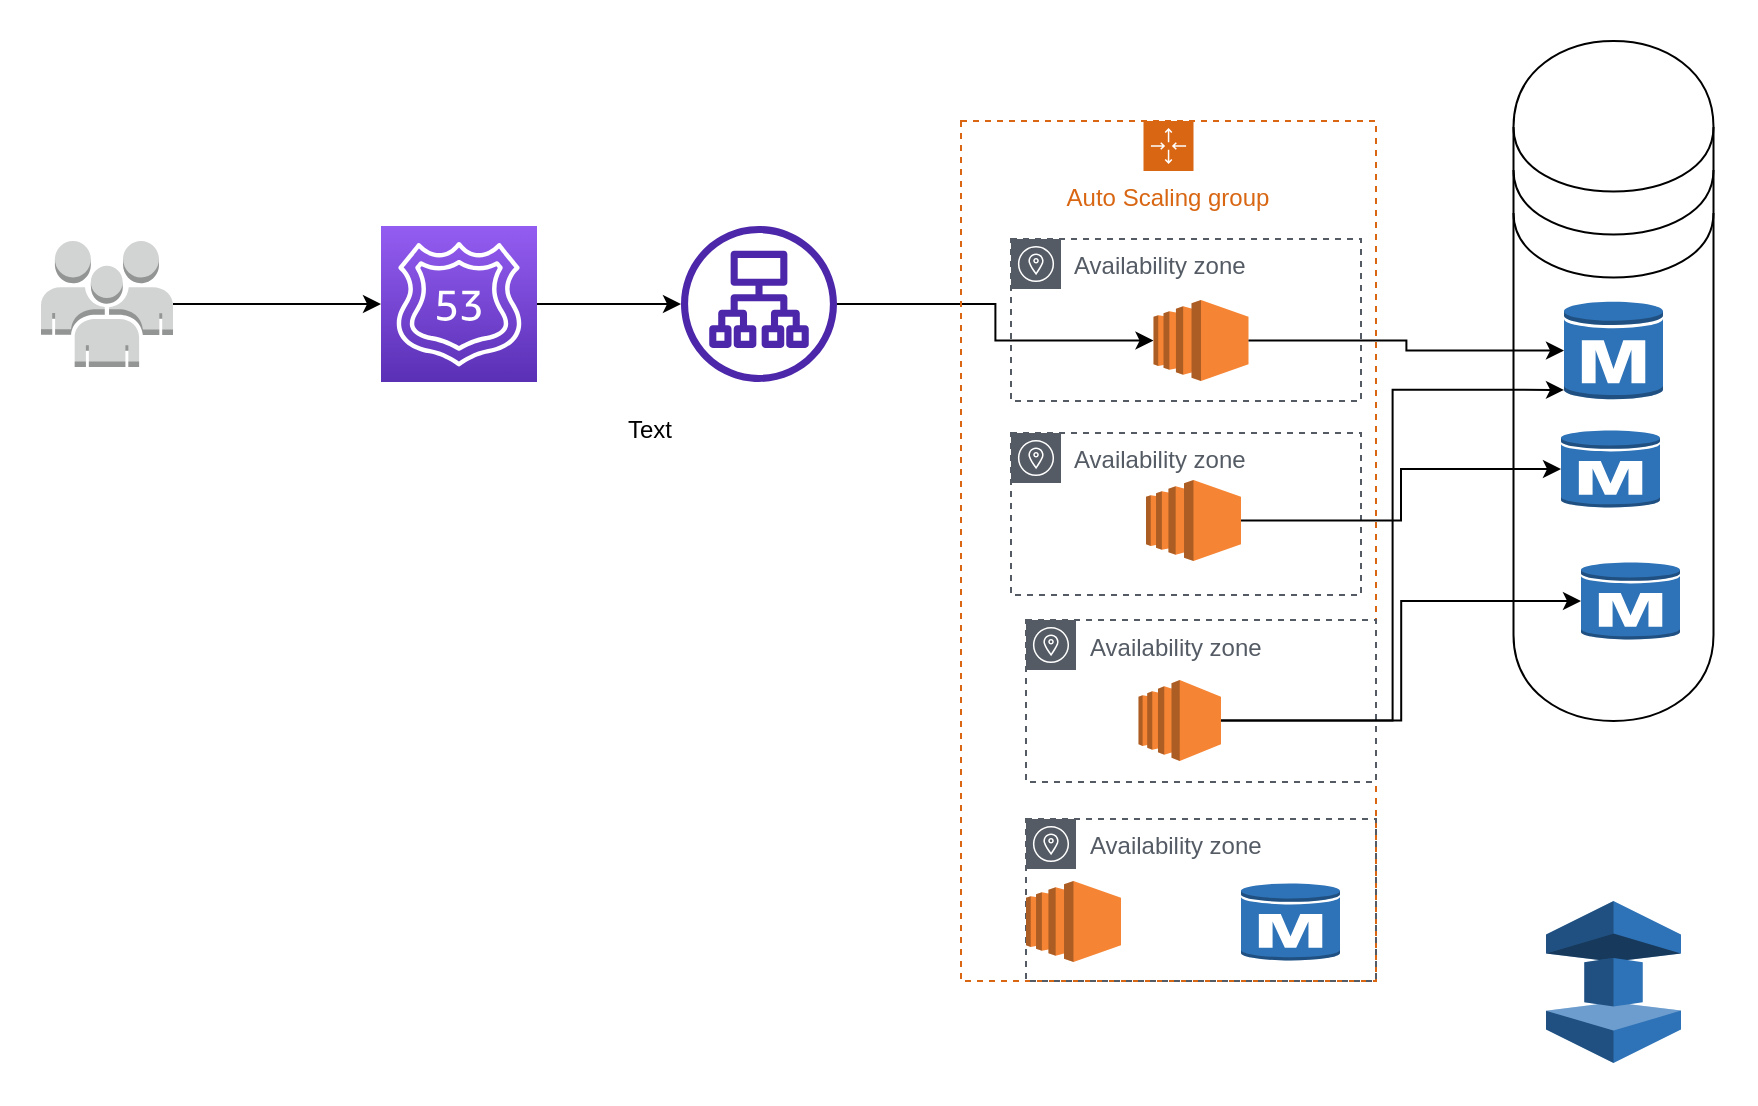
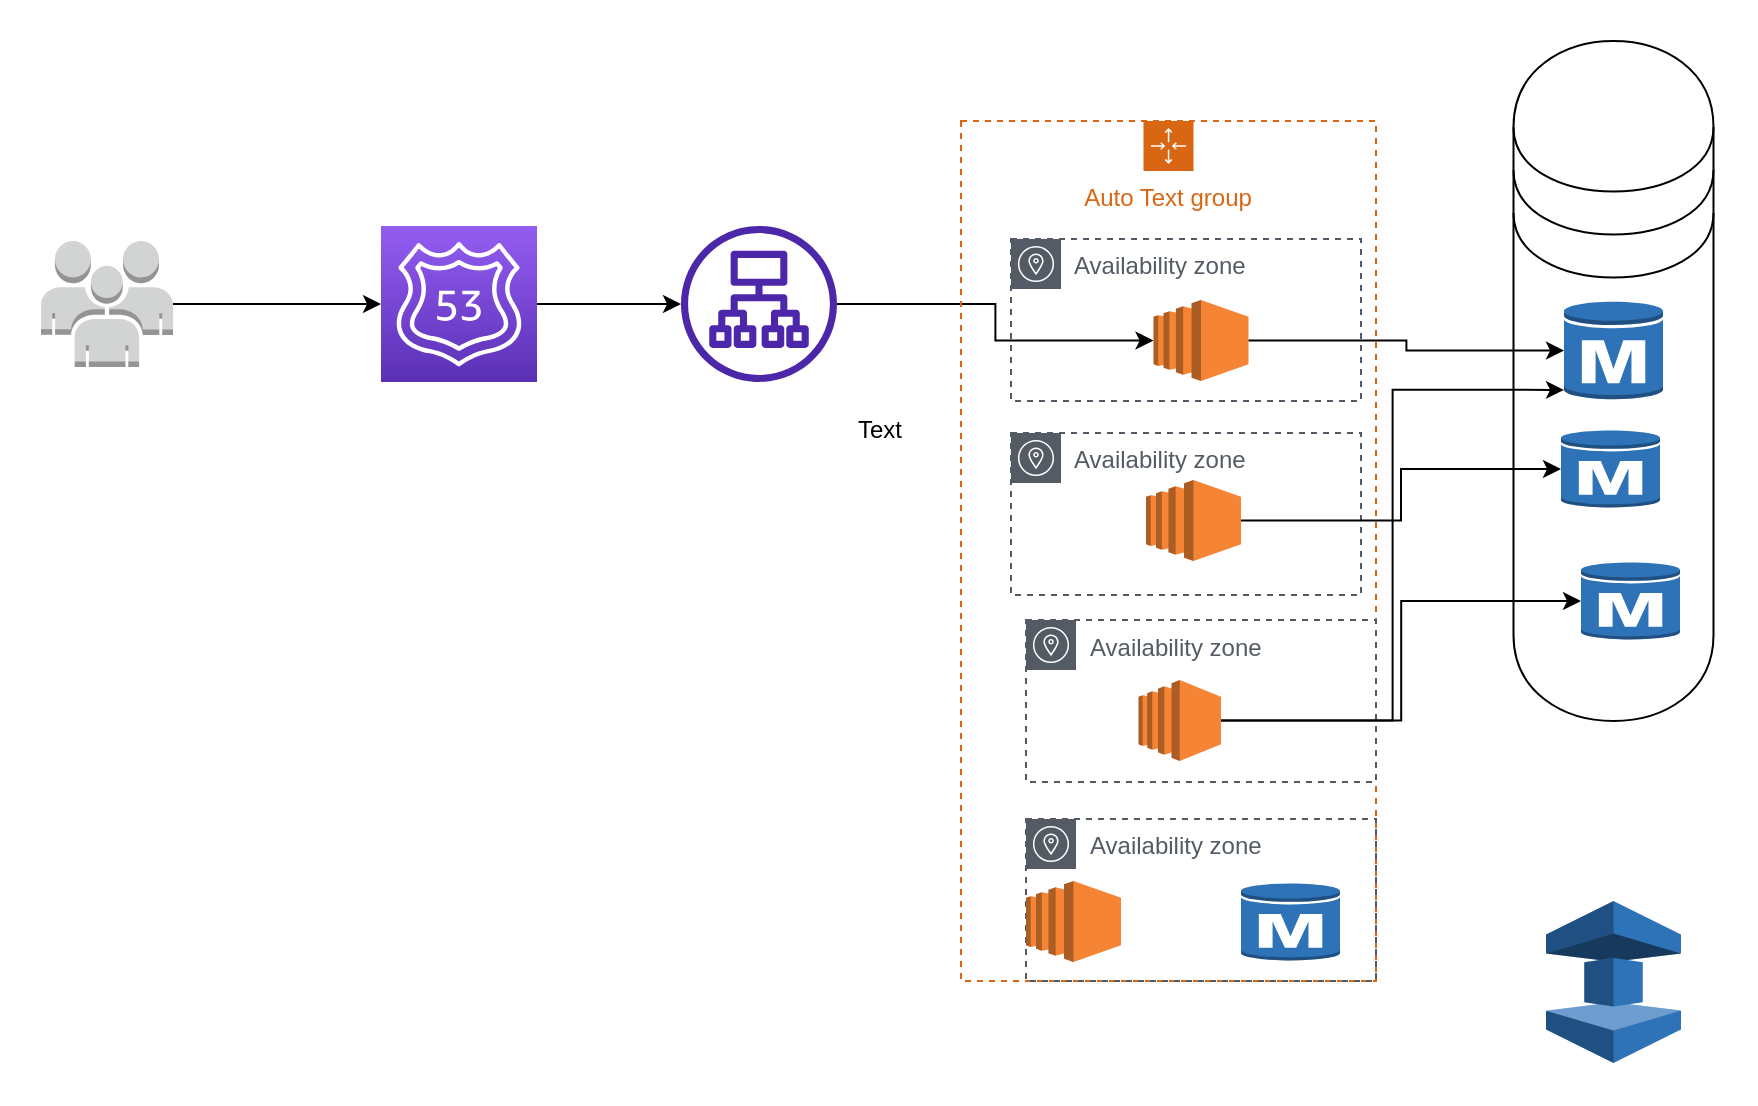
  <mxCell id="0" />
  <mxCell id="1" parent="0" />
  <mxCell id="2" value="" style="edgeStyle=orthogonalEdgeStyle;rounded=0;orthogonalLoop=1;jettySize=auto;html=1;" edge="1" parent="1" source="3" target="7"><mxGeometry relative="1" as="geometry" /></mxCell>
  <mxCell id="3" value="" style="sketch=0;points=[[0,0,0],[0.25,0,0],[0.5,0,0],[0.75,0,0],[1,0,0],[0,1,0],[0.25,1,0],[0.5,1,0],[0.75,1,0],[1,1,0],[0,0.25,0],[0,0.5,0],[0,0.75,0],[1,0.25,0],[1,0.5,0],[1,0.75,0]];outlineConnect=0;fontColor=#232F3E;gradientColor=#945DF2;gradientDirection=north;fillColor=#5A30B5;strokeColor=#ffffff;dashed=0;verticalLabelPosition=bottom;verticalAlign=top;align=center;html=1;fontSize=12;fontStyle=0;aspect=fixed;shape=mxgraph.aws4.resourceIcon;resIcon=mxgraph.aws4.route_53;" vertex="1" parent="1"><mxGeometry x="190" y="112.5" width="78" height="78" as="geometry" /></mxCell>
  <mxCell id="4" value="" style="outlineConnect=0;dashed=0;verticalLabelPosition=bottom;verticalAlign=top;align=center;html=1;shape=mxgraph.aws3.users;fillColor=#D2D3D3;gradientColor=none;" vertex="1" parent="1"><mxGeometry y="120" width="66" height="63" as="geometry" x="20" /></mxCell>
  <mxCell id="5" value="" style="endArrow=classic;html=1;rounded=0;" edge="1" parent="1" source="4" target="3"><mxGeometry width="50" height="50" relative="1" as="geometry"><mxPoint x="410" y="240" as="sourcePoint" /><mxPoint x="460" y="190" as="targetPoint" /></mxGeometry></mxCell>
  <mxCell id="6" value="" style="edgeStyle=orthogonalEdgeStyle;rounded=0;orthogonalLoop=1;jettySize=auto;html=1;" edge="1" parent="1" source="7" target="12"><mxGeometry relative="1" as="geometry" /></mxCell>
  <mxCell id="7" value="" style="sketch=0;outlineConnect=0;fontColor=#232F3E;gradientColor=none;fillColor=#4D27AA;strokeColor=none;dashed=0;verticalLabelPosition=bottom;verticalAlign=top;align=center;html=1;fontSize=12;fontStyle=0;aspect=fixed;pointerEvents=1;shape=mxgraph.aws4.application_load_balancer;" vertex="1" parent="1"><mxGeometry x="340" y="112.5" width="78" height="78" as="geometry" /></mxCell>
- <mxCell id="8" value="Auto Scaling group" style="points=[[0,0],[0.25,0],[0.5,0],[0.75,0],[1,0],[1,0.25],[1,0.5],[1,0.75],[1,1],[0.75,1],[0.5,1],[0.25,1],[0,1],[0,0.75],[0,0.5],[0,0.25]];outlineConnect=0;gradientColor=none;html=1;whiteSpace=wrap;fontSize=12;fontStyle=0;container=1;pointerEvents=0;collapsible=0;recursiveResize=0;shape=mxgraph.aws4.groupCenter;grIcon=mxgraph.aws4.group_auto_scaling_group;grStroke=1;strokeColor=#D86613;fillColor=none;verticalAlign=top;align=center;fontColor=#D86613;dashed=1;spacingTop=25;" vertex="1" parent="1"><mxGeometry x="480" y="60" width="207.5" height="430" as="geometry" /></mxCell>
+ <mxCell id="8" value="Auto Text group" style="points=[[0,0],[0.25,0],[0.5,0],[0.75,0],[1,0],[1,0.25],[1,0.5],[1,0.75],[1,1],[0.75,1],[0.5,1],[0.25,1],[0,1],[0,0.75],[0,0.5],[0,0.25]];outlineConnect=0;gradientColor=none;html=1;whiteSpace=wrap;fontSize=12;fontStyle=0;container=1;pointerEvents=0;collapsible=0;recursiveResize=0;shape=mxgraph.aws4.groupCenter;grIcon=mxgraph.aws4.group_auto_scaling_group;grStroke=1;strokeColor=#D86613;fillColor=none;verticalAlign=top;align=center;fontColor=#D86613;dashed=1;spacingTop=25;" vertex="1" parent="1"><mxGeometry x="480" y="60" width="207.5" height="430" as="geometry" /></mxCell>
  <mxCell id="9" value="Availability zone" style="sketch=0;outlineConnect=0;gradientColor=none;html=1;whiteSpace=wrap;fontSize=12;fontStyle=0;shape=mxgraph.aws4.group;grIcon=mxgraph.aws4.group_availability_zone;strokeColor=#545B64;fillColor=none;verticalAlign=top;align=left;spacingLeft=30;fontColor=#545B64;dashed=1;" vertex="1" parent="8"><mxGeometry x="25" y="59" width="175" height="81" as="geometry" /></mxCell>
  <mxCell id="10" value="Availability zone" style="sketch=0;outlineConnect=0;gradientColor=none;html=1;whiteSpace=wrap;fontSize=12;fontStyle=0;shape=mxgraph.aws4.group;grIcon=mxgraph.aws4.group_availability_zone;strokeColor=#545B64;fillColor=none;verticalAlign=top;align=left;spacingLeft=30;fontColor=#545B64;dashed=1;" vertex="1" parent="8"><mxGeometry x="25" y="156" width="175" height="81" as="geometry" /></mxCell>
  <mxCell id="11" value="Availability zone" style="sketch=0;outlineConnect=0;gradientColor=none;html=1;whiteSpace=wrap;fontSize=12;fontStyle=0;shape=mxgraph.aws4.group;grIcon=mxgraph.aws4.group_availability_zone;strokeColor=#545B64;fillColor=none;verticalAlign=top;align=left;spacingLeft=30;fontColor=#545B64;dashed=1;" vertex="1" parent="8"><mxGeometry x="32.5" y="249.5" width="175" height="81" as="geometry" /></mxCell>
  <mxCell id="12" value="" style="outlineConnect=0;dashed=0;verticalLabelPosition=bottom;verticalAlign=top;align=center;html=1;shape=mxgraph.aws3.ec2;fillColor=#F58534;gradientColor=none;" vertex="1" parent="8"><mxGeometry x="96.25" y="89.5" width="47.5" height="40.5" as="geometry" /></mxCell>
  <mxCell id="13" value="" style="outlineConnect=0;dashed=0;verticalLabelPosition=bottom;verticalAlign=top;align=center;html=1;shape=mxgraph.aws3.ec2;fillColor=#F58534;gradientColor=none;" vertex="1" parent="8"><mxGeometry x="92.5" y="179.5" width="47.5" height="40.5" as="geometry" /></mxCell>
  <mxCell id="14" value="" style="outlineConnect=0;dashed=0;verticalLabelPosition=bottom;verticalAlign=top;align=center;html=1;shape=mxgraph.aws3.ec2;fillColor=#F58534;gradientColor=none;" vertex="1" parent="8"><mxGeometry x="88.75" y="279.5" width="41.25" height="40.5" as="geometry" /></mxCell>
  <mxCell id="15" value="Availability zone" style="sketch=0;outlineConnect=0;gradientColor=none;html=1;whiteSpace=wrap;fontSize=12;fontStyle=0;shape=mxgraph.aws4.group;grIcon=mxgraph.aws4.group_availability_zone;strokeColor=#545B64;fillColor=none;verticalAlign=top;align=left;spacingLeft=30;fontColor=#545B64;dashed=1;" vertex="1" parent="8"><mxGeometry x="32.5" y="349" width="175" height="81" as="geometry" /></mxCell>
  <mxCell id="16" value="" style="outlineConnect=0;dashed=0;verticalLabelPosition=bottom;verticalAlign=top;align=center;html=1;shape=mxgraph.aws3.ec2;fillColor=#F58534;gradientColor=none;" vertex="1" parent="8"><mxGeometry x="32.5" y="380" width="47.5" height="40.5" as="geometry" /></mxCell>
  <mxCell id="17" value="" style="outlineConnect=0;dashed=0;verticalLabelPosition=bottom;verticalAlign=top;align=center;html=1;shape=mxgraph.aws3.rds_db_instance;fillColor=#2E73B8;gradientColor=none;" vertex="1" parent="8"><mxGeometry x="140" y="380.5" width="49.5" height="40" as="geometry" /></mxCell>
  <mxCell id="18" value="" style="outlineConnect=0;dashed=0;verticalLabelPosition=bottom;verticalAlign=top;align=center;html=1;shape=mxgraph.aws3.elasticache;fillColor=#2E73B8;gradientColor=none;" vertex="1" parent="1"><mxGeometry x="772.5" y="450" width="67.5" height="81" as="geometry" /></mxCell>
- <mxCell id="19" value="Text" style="text;html=1;strokeColor=none;fillColor=none;align=center;verticalAlign=middle;whiteSpace=wrap;rounded=0;" vertex="1" parent="1"><mxGeometry x="295" y="200" width="60" height="30" as="geometry" /></mxCell>
+ <mxCell id="19" value="Text" style="text;html=1;strokeColor=none;fillColor=none;align=center;verticalAlign=middle;whiteSpace=wrap;rounded=0;" vertex="1" parent="1"><mxGeometry x="410" y="200" width="60" height="30" as="geometry" /></mxCell>
  <mxCell id="20" value="" style="shape=datastore;whiteSpace=wrap;html=1;labelPosition=center;verticalLabelPosition=bottom;align=center;verticalAlign=top;" vertex="1" parent="1"><mxGeometry x="756.25" y="20" width="100" height="340" as="geometry" /></mxCell>
  <mxCell id="21" value="" style="outlineConnect=0;dashed=0;verticalLabelPosition=bottom;verticalAlign=top;align=center;html=1;shape=mxgraph.aws3.rds_db_instance;fillColor=#2E73B8;gradientColor=none;" vertex="1" parent="1"><mxGeometry x="781.5" y="149.5" width="49.5" height="50.5" as="geometry" /></mxCell>
  <mxCell id="22" style="edgeStyle=orthogonalEdgeStyle;rounded=0;orthogonalLoop=1;jettySize=auto;html=1;" edge="1" parent="1" source="12" target="21"><mxGeometry relative="1" as="geometry" /></mxCell>
  <mxCell id="23" value="" style="outlineConnect=0;dashed=0;verticalLabelPosition=bottom;verticalAlign=top;align=center;html=1;shape=mxgraph.aws3.rds_db_instance;fillColor=#2E73B8;gradientColor=none;" vertex="1" parent="1"><mxGeometry x="780" y="214" width="49.5" height="40" as="geometry" /></mxCell>
  <mxCell id="24" value="" style="outlineConnect=0;dashed=0;verticalLabelPosition=bottom;verticalAlign=top;align=center;html=1;shape=mxgraph.aws3.rds_db_instance;fillColor=#2E73B8;gradientColor=none;" vertex="1" parent="1"><mxGeometry x="790" y="280" width="49.5" height="40" as="geometry" /></mxCell>
  <mxCell id="25" style="edgeStyle=orthogonalEdgeStyle;rounded=0;orthogonalLoop=1;jettySize=auto;html=1;entryX=0;entryY=0.5;entryDx=0;entryDy=0;entryPerimeter=0;" edge="1" parent="1" source="13" target="23"><mxGeometry relative="1" as="geometry" /></mxCell>
  <mxCell id="26" style="edgeStyle=orthogonalEdgeStyle;rounded=0;orthogonalLoop=1;jettySize=auto;html=1;entryX=0;entryY=0.5;entryDx=0;entryDy=0;entryPerimeter=0;" edge="1" parent="1" source="14" target="24"><mxGeometry relative="1" as="geometry" /></mxCell>
  <mxCell id="27" style="edgeStyle=orthogonalEdgeStyle;rounded=0;orthogonalLoop=1;jettySize=auto;html=1;entryX=0;entryY=0.89;entryDx=0;entryDy=0;entryPerimeter=0;" edge="1" parent="1" source="14" target="21"><mxGeometry relative="1" as="geometry" /></mxCell>
